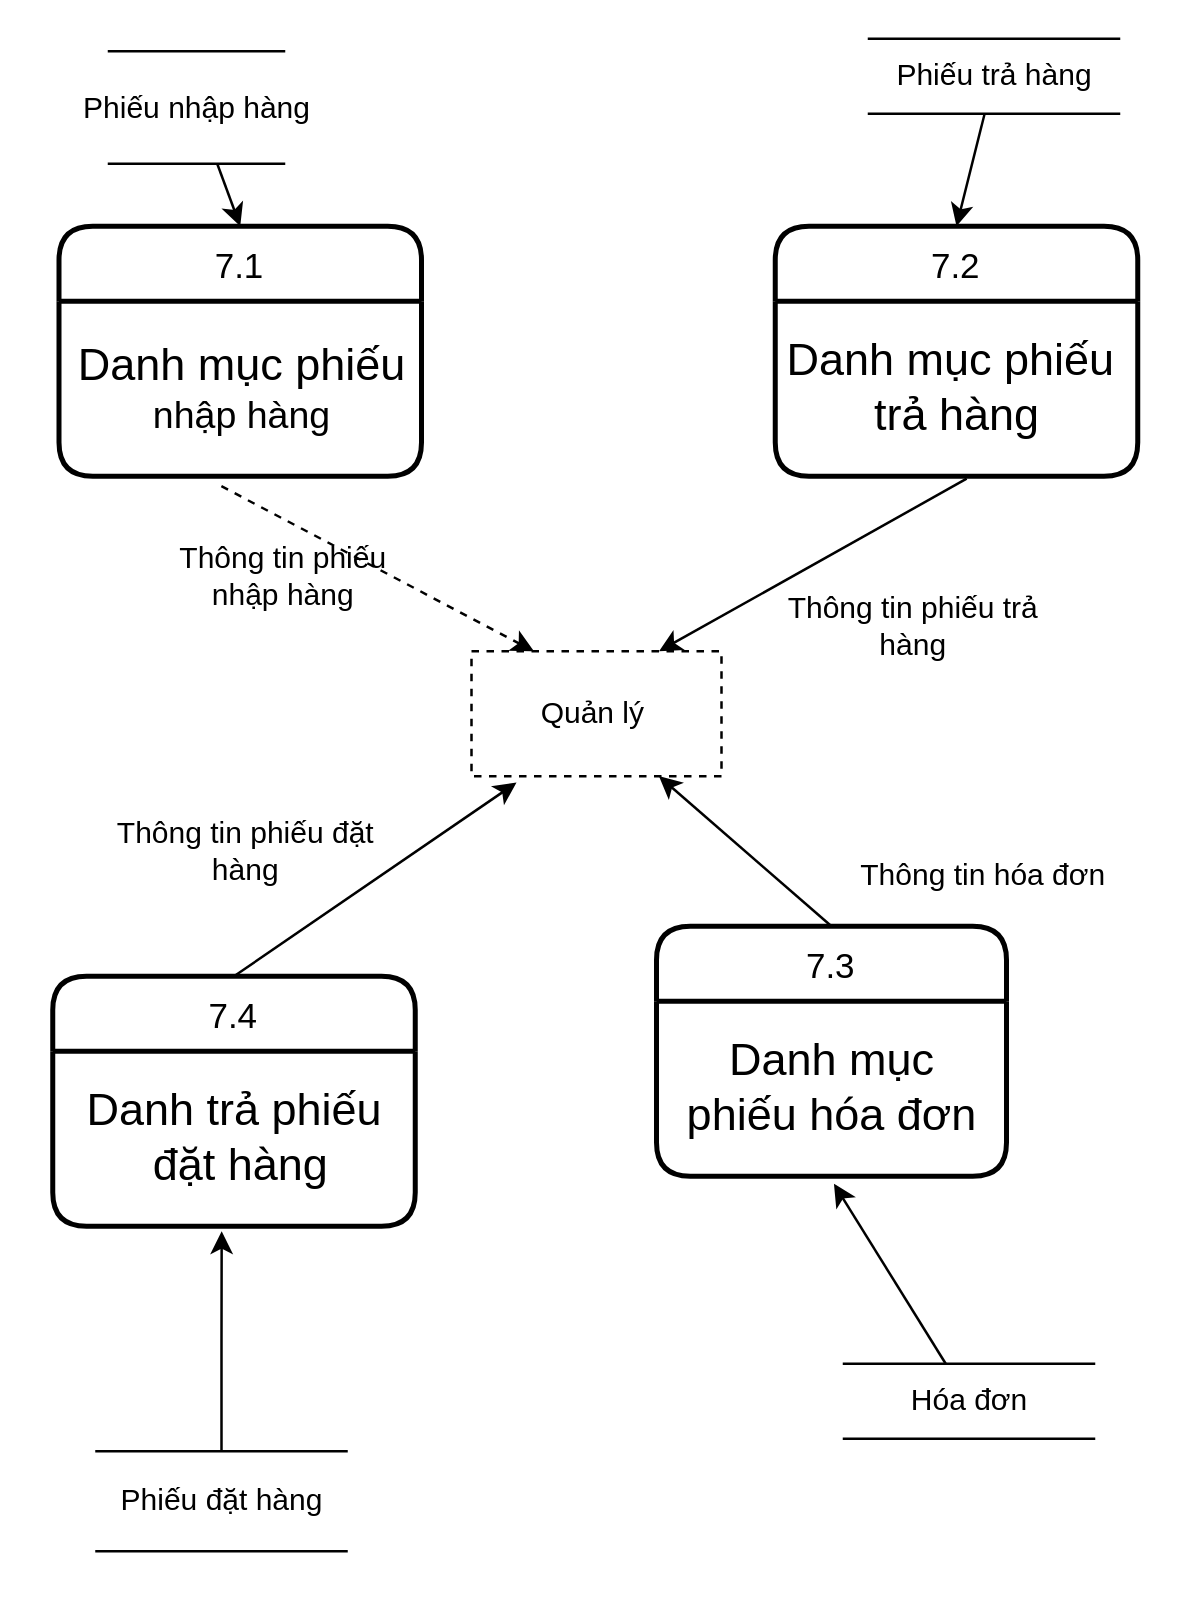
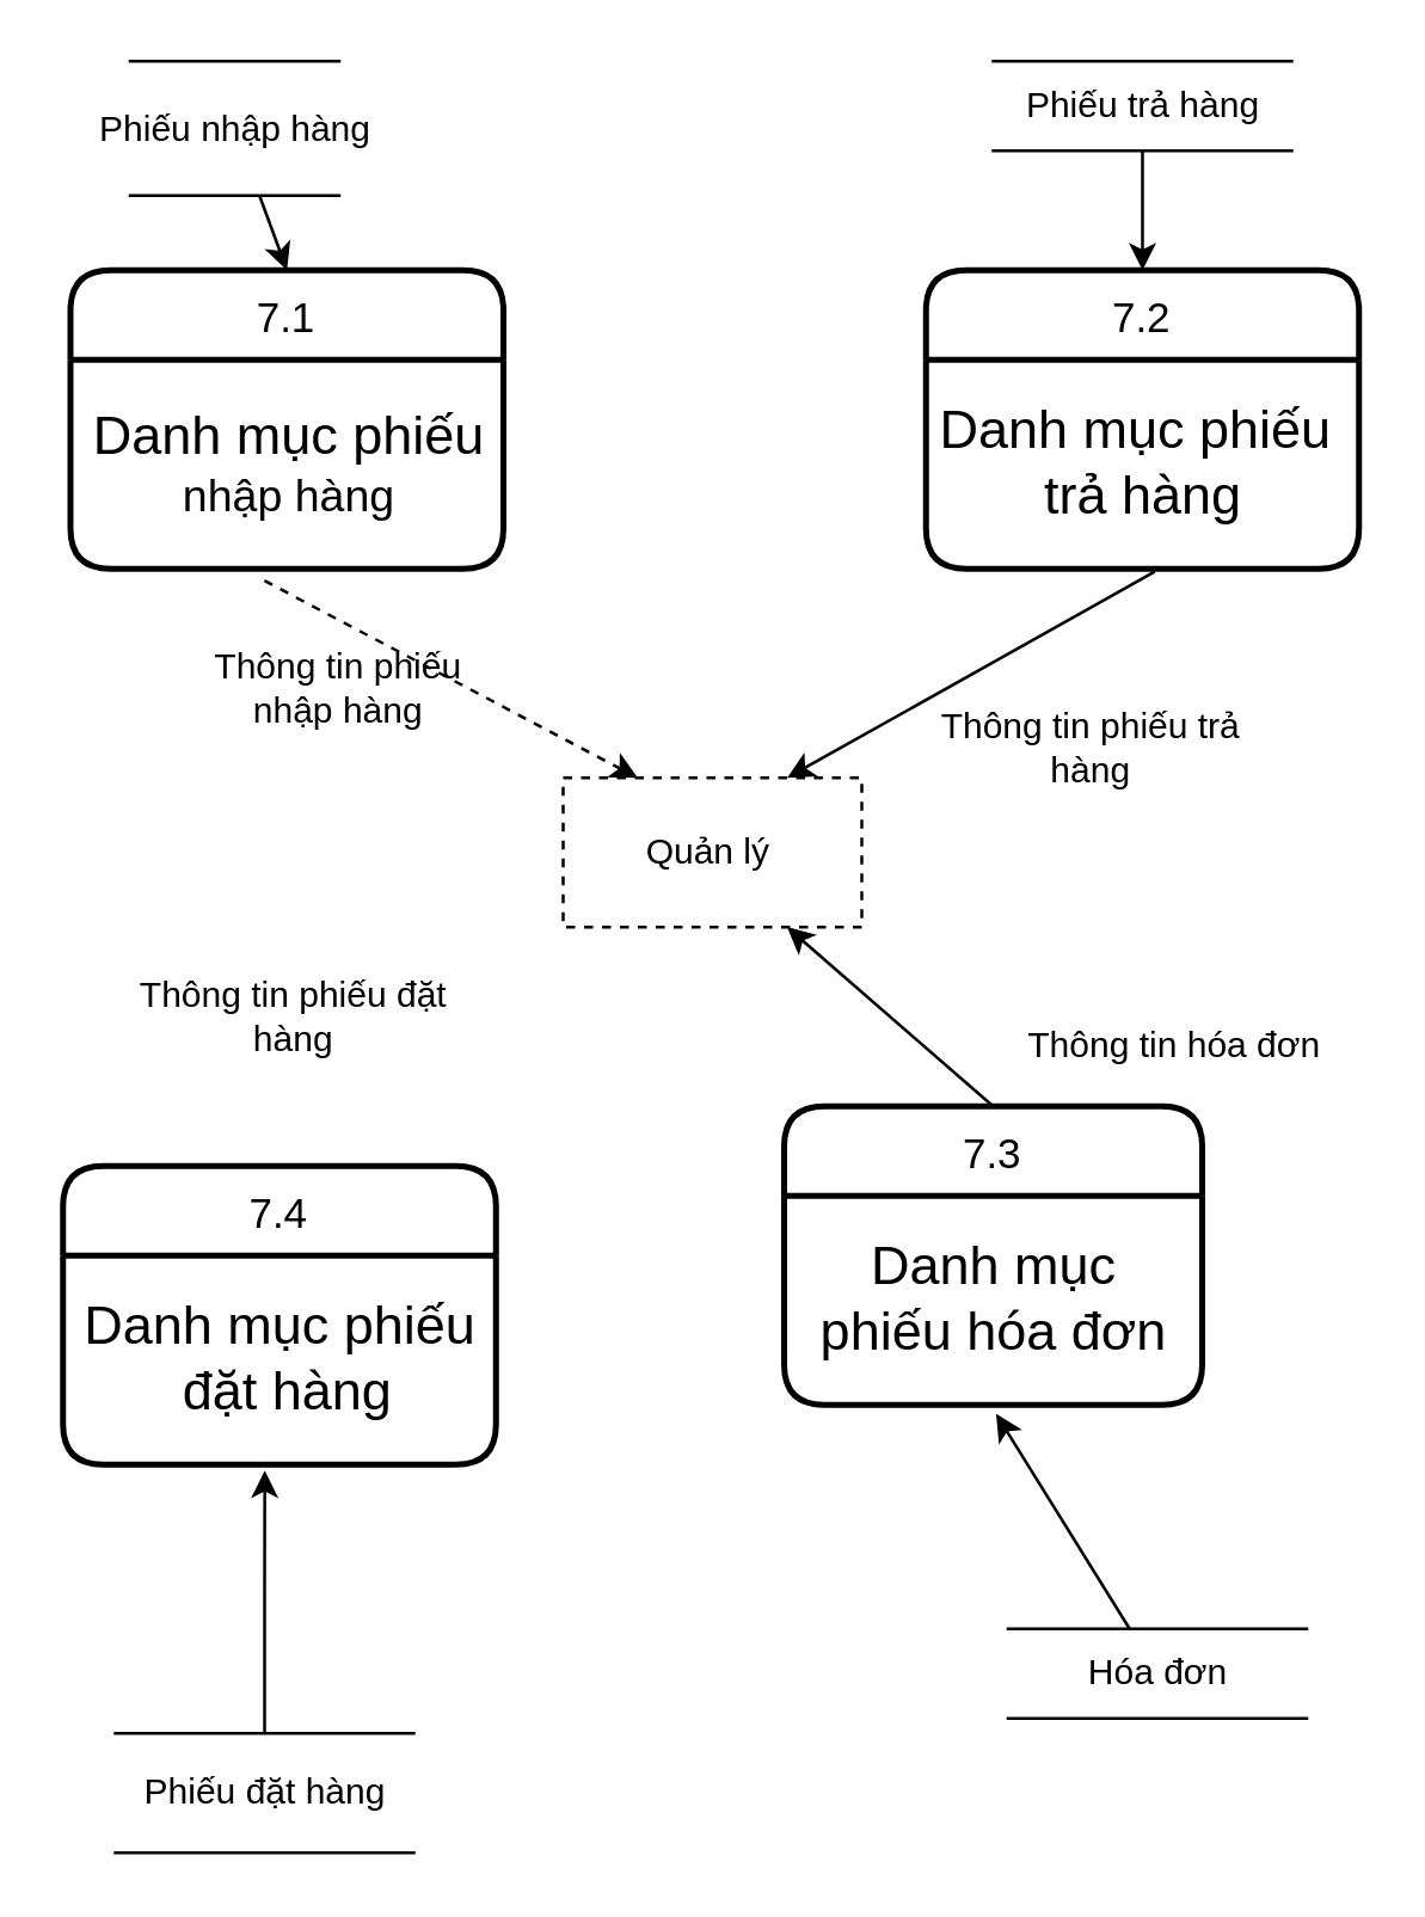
  <mxCell id="0" />
  <mxCell id="1" parent="0" />
  <mxCell id="2" value="Quản lý&amp;nbsp;" style="html=1;dashed=1;whitespace=wrap;" parent="1" vertex="1"><mxGeometry x="188" y="260" width="100" height="50" as="geometry" /></mxCell>
  <mxCell id="3" style="rounded=0;orthogonalLoop=1;jettySize=auto;html=1;entryX=0.25;entryY=0;entryDx=0;entryDy=0;exitX=0.448;exitY=1.057;exitDx=0;exitDy=0;exitPerimeter=0;dashed=1;" parent="1" source="24" target="2" edge="1"><mxGeometry relative="1" as="geometry"><mxPoint x="118" y="180" as="sourcePoint" /></mxGeometry></mxCell>
  <mxCell id="4" style="rounded=0;orthogonalLoop=1;jettySize=auto;html=1;entryX=0.75;entryY=0;entryDx=0;entryDy=0;exitX=0.528;exitY=1.014;exitDx=0;exitDy=0;exitPerimeter=0;" parent="1" source="22" target="2" edge="1"><mxGeometry relative="1" as="geometry"><mxPoint x="343" y="180" as="sourcePoint" /></mxGeometry></mxCell>
- <mxCell id="5" style="rounded=0;orthogonalLoop=1;jettySize=auto;html=1;entryX=0.18;entryY=1.051;entryDx=0;entryDy=0;entryPerimeter=0;exitX=0.5;exitY=0;exitDx=0;exitDy=0;" parent="1" source="25" target="2" edge="1"><mxGeometry relative="1" as="geometry"><mxPoint x="119.909" y="380" as="sourcePoint" /></mxGeometry></mxCell>
  <mxCell id="6" style="rounded=0;orthogonalLoop=1;jettySize=auto;html=1;entryX=0.75;entryY=1;entryDx=0;entryDy=0;exitX=0.5;exitY=0;exitDx=0;exitDy=0;" parent="1" source="19" target="2" edge="1"><mxGeometry relative="1" as="geometry" /></mxCell>
  <mxCell id="7" style="edgeStyle=none;rounded=0;orthogonalLoop=1;jettySize=auto;html=1;entryX=0.5;entryY=0;entryDx=0;entryDy=0;" parent="1" source="8" target="23" edge="1"><mxGeometry relative="1" as="geometry"><mxPoint x="93" y="130" as="targetPoint" /></mxGeometry></mxCell>
  <mxCell id="8" value="Phiếu nhập hàng" style="html=1;dashed=0;whitespace=wrap;shape=partialRectangle;right=0;left=0;" parent="1" vertex="1"><mxGeometry x="43" y="20" width="70" height="45" as="geometry" /></mxCell>
  <mxCell id="9" style="edgeStyle=none;rounded=0;orthogonalLoop=1;jettySize=auto;html=1;entryX=0.507;entryY=1.043;entryDx=0;entryDy=0;entryPerimeter=0;" parent="1" source="10" target="20" edge="1"><mxGeometry relative="1" as="geometry" /></mxCell>
  <mxCell id="10" value="Hóa đơn" style="html=1;dashed=0;whitespace=wrap;shape=partialRectangle;right=0;left=0;" parent="1" vertex="1"><mxGeometry x="337" y="545" width="100" height="30" as="geometry" /></mxCell>
  <mxCell id="11" style="edgeStyle=none;rounded=0;orthogonalLoop=1;jettySize=auto;html=1;entryX=0.5;entryY=0;entryDx=0;entryDy=0;" parent="1" source="12" target="21" edge="1"><mxGeometry relative="1" as="geometry"><mxPoint x="368" y="130" as="targetPoint" /></mxGeometry></mxCell>
- <mxCell id="12" value="Phiếu trả hàng" style="html=1;dashed=0;whitespace=wrap;shape=partialRectangle;right=0;left=0;" parent="1" vertex="1"><mxGeometry x="347" y="15" width="100" height="30" as="geometry" /></mxCell>
+ <mxCell id="12" value="Phiếu trả hàng" style="html=1;dashed=0;whitespace=wrap;shape=partialRectangle;right=0;left=0;" parent="1" vertex="1"><mxGeometry x="332" y="20" width="100" height="30" as="geometry" /></mxCell>
  <mxCell id="13" style="edgeStyle=orthogonalEdgeStyle;rounded=0;orthogonalLoop=1;jettySize=auto;html=1;exitX=0.5;exitY=0;exitDx=0;exitDy=0;entryX=0.466;entryY=1.029;entryDx=0;entryDy=0;entryPerimeter=0;" edge="1" parent="1" source="14" target="26"><mxGeometry relative="1" as="geometry" /></mxCell>
  <mxCell id="14" value="Phiếu đặt hàng" style="html=1;dashed=0;whitespace=wrap;shape=partialRectangle;right=0;left=0;" parent="1" vertex="1"><mxGeometry x="38" y="580" width="100" height="40" as="geometry" /></mxCell>
  <mxCell id="15" value="Thông tin phiếu nhập hàng" style="text;html=1;strokeColor=none;fillColor=none;align=center;verticalAlign=middle;whiteSpace=wrap;rounded=0;" parent="1" vertex="1"><mxGeometry x="58" y="220" width="110" height="20" as="geometry" /></mxCell>
  <mxCell id="16" value="Thông tin phiếu trả hàng" style="text;html=1;strokeColor=none;fillColor=none;align=center;verticalAlign=middle;whiteSpace=wrap;rounded=0;" parent="1" vertex="1"><mxGeometry x="309.5" y="240" width="110" height="20" as="geometry" /></mxCell>
  <mxCell id="17" value="Thông tin phiếu đặt hàng" style="text;html=1;strokeColor=none;fillColor=none;align=center;verticalAlign=middle;whiteSpace=wrap;rounded=0;" parent="1" vertex="1"><mxGeometry x="43" y="330" width="110" height="20" as="geometry" /></mxCell>
  <mxCell id="18" value="Thông tin hóa đơn" style="text;html=1;strokeColor=none;fillColor=none;align=center;verticalAlign=middle;whiteSpace=wrap;rounded=0;" parent="1" vertex="1"><mxGeometry x="338" y="340" width="110" height="20" as="geometry" /></mxCell>
  <mxCell id="19" value="7.3" style="swimlane;childLayout=stackLayout;horizontal=1;startSize=30;horizontalStack=0;rounded=1;fontSize=14;fontStyle=0;strokeWidth=2;resizeParent=0;resizeLast=1;shadow=0;dashed=0;align=center;" vertex="1" parent="1"><mxGeometry x="262" y="370" width="140" height="100" as="geometry" /></mxCell>
  <mxCell id="20" value="&lt;font style=&quot;font-size: 18px&quot;&gt;Danh mục &lt;br&gt;phiếu hóa đơn&lt;/font&gt;" style="text;html=1;align=center;verticalAlign=middle;resizable=0;points=[];autosize=1;fontSize=15;" vertex="1" parent="19"><mxGeometry y="30" width="140" height="70" as="geometry" /></mxCell>
  <mxCell id="21" value="7.2" style="swimlane;childLayout=stackLayout;horizontal=1;startSize=30;horizontalStack=0;rounded=1;fontSize=14;fontStyle=0;strokeWidth=2;resizeParent=0;resizeLast=1;shadow=0;dashed=0;align=center;" vertex="1" parent="1"><mxGeometry x="309.5" y="90" width="145" height="100" as="geometry" /></mxCell>
  <mxCell id="22" value="&lt;span style=&quot;font-size: 18px&quot;&gt;Danh mục phiếu&amp;nbsp;&lt;br&gt;trả hàng&lt;br&gt;&lt;/span&gt;" style="text;html=1;align=center;verticalAlign=middle;resizable=0;points=[];autosize=1;fontSize=15;" vertex="1" parent="21"><mxGeometry y="30" width="145" height="70" as="geometry" /></mxCell>
  <mxCell id="23" value="7.1" style="swimlane;childLayout=stackLayout;horizontal=1;startSize=30;horizontalStack=0;rounded=1;fontSize=14;fontStyle=0;strokeWidth=2;resizeParent=0;resizeLast=1;shadow=0;dashed=0;align=center;" vertex="1" parent="1"><mxGeometry x="23" y="90" width="145" height="100" as="geometry" /></mxCell>
  <mxCell id="24" value="&lt;span style=&quot;font-size: 18px&quot;&gt;Danh mục phiếu&lt;br&gt;&lt;/span&gt;nhập hàng" style="text;html=1;align=center;verticalAlign=middle;resizable=0;points=[];autosize=1;fontSize=15;" vertex="1" parent="23"><mxGeometry y="30" width="145" height="70" as="geometry" /></mxCell>
  <mxCell id="25" value="7.4" style="swimlane;childLayout=stackLayout;horizontal=1;startSize=30;horizontalStack=0;rounded=1;fontSize=14;fontStyle=0;strokeWidth=2;resizeParent=0;resizeLast=1;shadow=0;dashed=0;align=center;" vertex="1" parent="1"><mxGeometry x="20.5" y="390" width="145" height="100" as="geometry" /></mxCell>
- <mxCell id="26" value="&lt;span style=&quot;font-size: 18px&quot;&gt;Danh trả phiếu&lt;br&gt;&amp;nbsp;đặt hàng&lt;/span&gt;" style="text;html=1;align=center;verticalAlign=middle;resizable=0;points=[];autosize=1;fontSize=15;" vertex="1" parent="25"><mxGeometry y="30" width="145" height="70" as="geometry" /></mxCell>
+ <mxCell id="26" value="&lt;span style=&quot;font-size: 18px&quot;&gt;Danh mục phiếu&lt;br&gt;&amp;nbsp;đặt hàng&lt;/span&gt;" style="text;html=1;align=center;verticalAlign=middle;resizable=0;points=[];autosize=1;fontSize=15;" vertex="1" parent="25"><mxGeometry y="30" width="145" height="70" as="geometry" /></mxCell>
